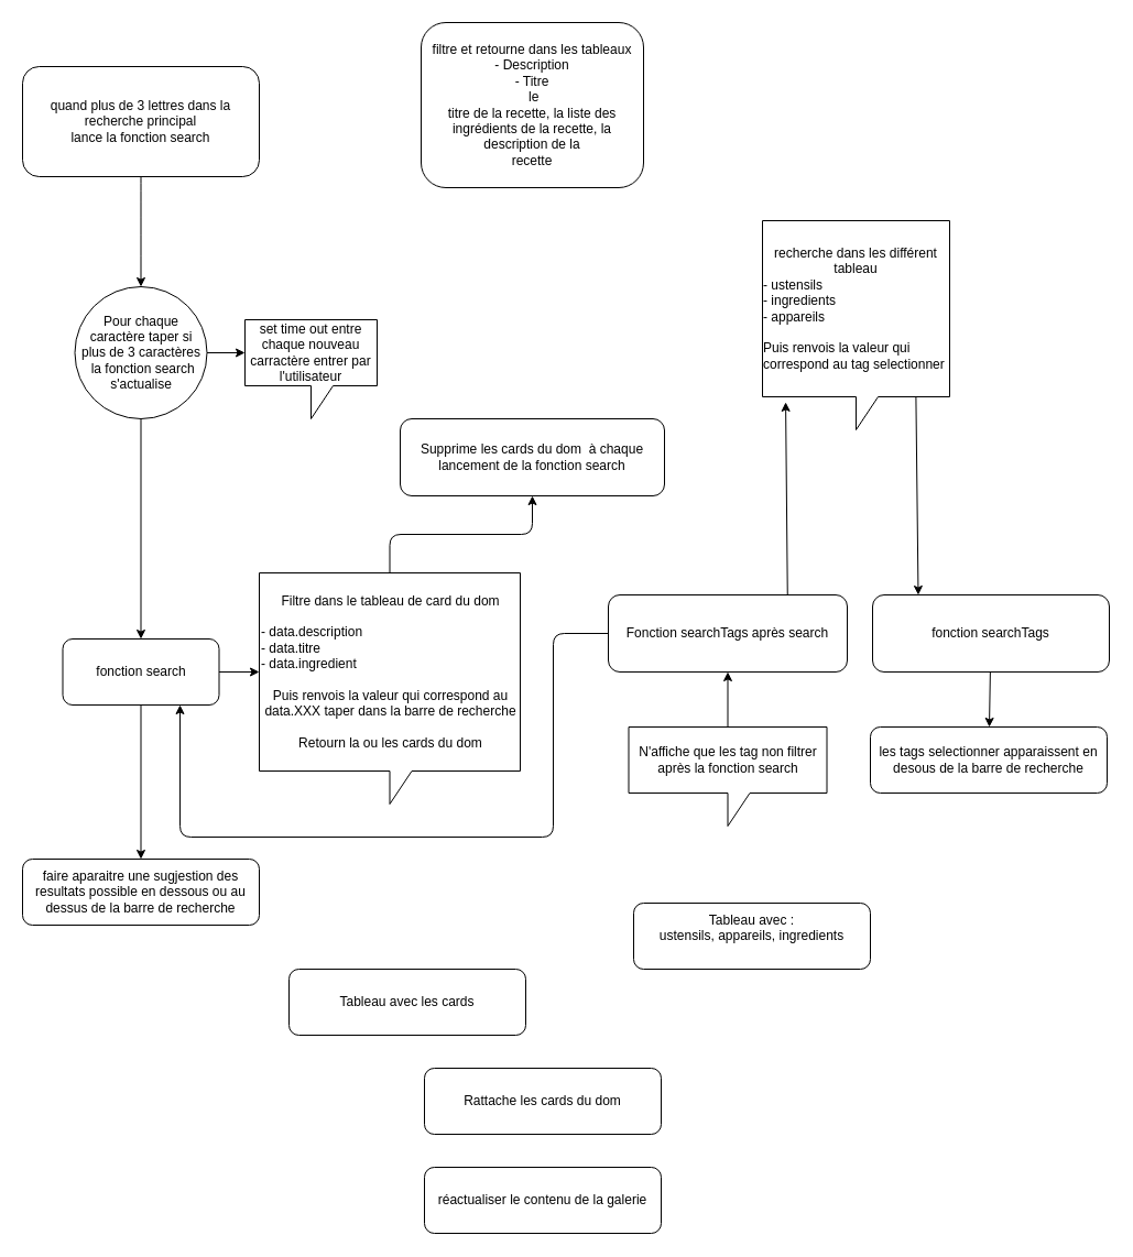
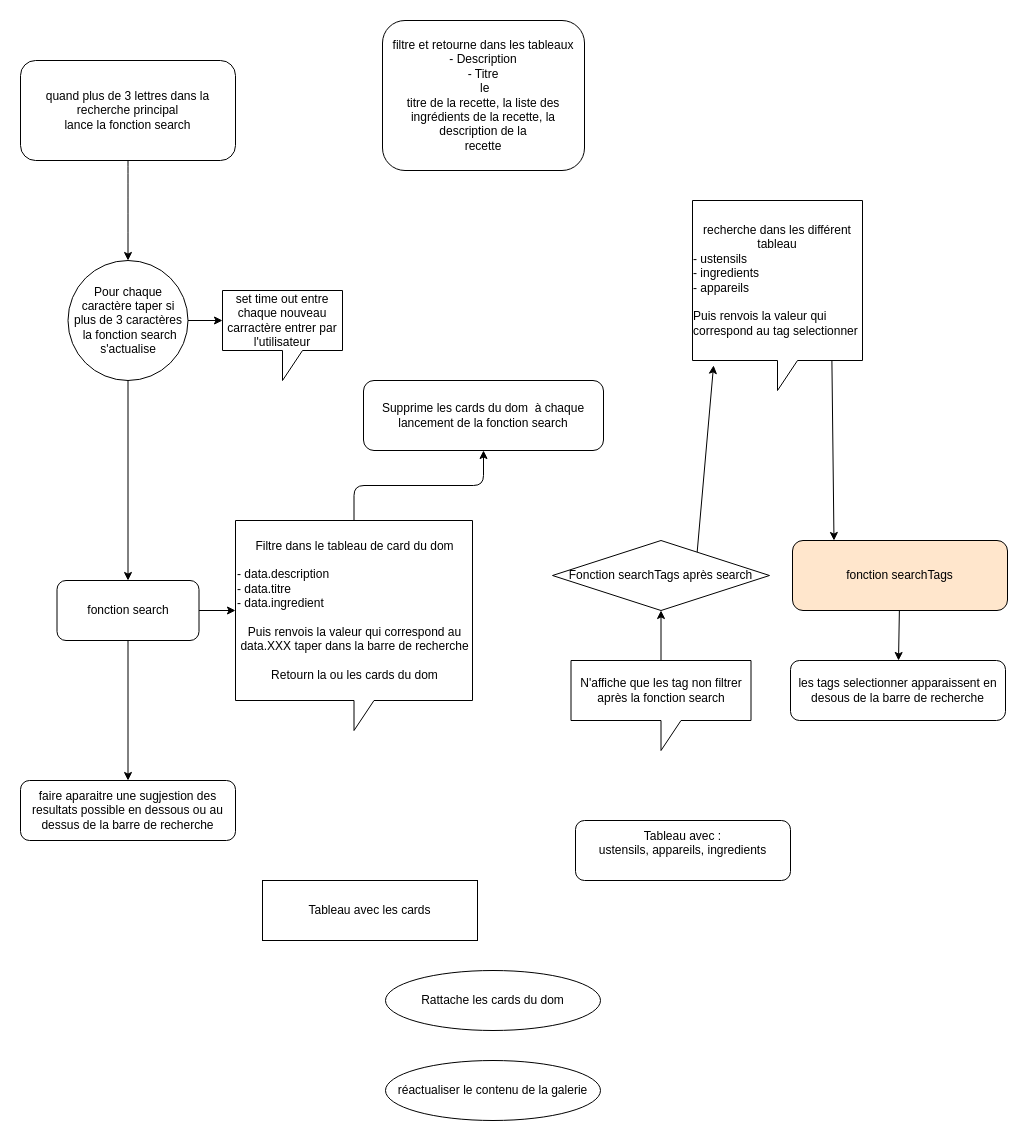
  <mxCell id="0" />
  <mxCell id="1" parent="0" />
  <mxCell id="2" value="" style="edgeStyle=orthogonalEdgeStyle;html=1;curved=1;" edge="1" parent="1" source="3" target="15"><mxGeometry relative="1" as="geometry"><Array as="points"><mxPoint x="128" y="270" /><mxPoint x="128" y="270" /></Array></mxGeometry></mxCell>
  <mxCell id="3" value="quand plus de 3 lettres dans la recherche principal&lt;br&gt;lance la fonction search" style="rounded=1;whiteSpace=wrap;html=1;" vertex="1" parent="1"><mxGeometry x="20" y="60" width="215" height="100" as="geometry" /></mxCell>
  <mxCell id="4" value="" style="edgeStyle=none;html=1;" edge="1" parent="1" source="6" target="18"><mxGeometry relative="1" as="geometry" /></mxCell>
  <mxCell id="5" value="" style="edgeStyle=none;html=1;" edge="1" parent="1" source="6" target="11"><mxGeometry relative="1" as="geometry" /></mxCell>
  <mxCell id="6" value="fonction search" style="rounded=1;whiteSpace=wrap;html=1;" vertex="1" parent="1"><mxGeometry x="56.5" y="580" width="142" height="60" as="geometry" /></mxCell>
  <mxCell id="7" value="" style="edgeStyle=none;html=1;" edge="1" parent="1" source="8" target="12"><mxGeometry relative="1" as="geometry" /></mxCell>
- <mxCell id="8" value="fonction searchTags" style="rounded=1;whiteSpace=wrap;html=1;" vertex="1" parent="1"><mxGeometry x="792" y="540" width="215" height="70" as="geometry" /></mxCell>
+ <mxCell id="8" value="fonction searchTags" style="rounded=1;whiteSpace=wrap;html=1;fillColor=#ffe6cc;" vertex="1" parent="1"><mxGeometry x="792" y="540" width="215" height="70" as="geometry" /></mxCell>
  <mxCell id="9" value="filtre et retourne dans les tableaux&lt;br&gt;- Description&lt;br&gt;- Titre&lt;br&gt;&amp;nbsp;le&lt;br/&gt;titre de la recette, la liste des ingrédients de la recette, la description de la&lt;br/&gt;recette&lt;br&gt;" style="rounded=1;whiteSpace=wrap;html=1;" vertex="1" parent="1"><mxGeometry x="382" width="202" height="150" as="geometry" y="20" /></mxCell>
- <mxCell id="10" value="réactualiser le contenu de la galerie" style="rounded=1;whiteSpace=wrap;html=1;" vertex="1" parent="1"><mxGeometry x="385" y="1060" width="215" height="60" as="geometry" /></mxCell>
+ <mxCell id="10" value="réactualiser le contenu de la galerie" style="ellipse;whiteSpace=wrap;html=1;" vertex="1" parent="1"><mxGeometry x="385" y="1060" width="215" height="60" as="geometry" /></mxCell>
  <mxCell id="11" value="faire aparaitre une sugjestion des resultats possible en dessous ou au dessus de la barre de recherche" style="rounded=1;whiteSpace=wrap;html=1;" vertex="1" parent="1"><mxGeometry x="20" y="780" width="215" height="60" as="geometry" /></mxCell>
  <mxCell id="12" value="les tags selectionner apparaissent en desous de la barre de recherche" style="rounded=1;whiteSpace=wrap;html=1;" vertex="1" parent="1"><mxGeometry x="790" y="660" width="215" height="60" as="geometry" /></mxCell>
  <mxCell id="13" value="" style="edgeStyle=none;html=1;" edge="1" parent="1" source="15" target="16"><mxGeometry relative="1" as="geometry" /></mxCell>
  <mxCell id="14" value="" style="edgeStyle=none;html=1;" edge="1" parent="1" source="15" target="6"><mxGeometry relative="1" as="geometry" /></mxCell>
  <mxCell id="15" value="Pour chaque caractère taper si plus de 3 caractères&lt;br&gt;&amp;nbsp;la fonction search s'actualise" style="ellipse;whiteSpace=wrap;html=1;aspect=fixed;" vertex="1" parent="1"><mxGeometry x="67.5" y="260" width="120" height="120" as="geometry" /></mxCell>
  <mxCell id="16" value="set time out entre chaque nouveau carractère entrer par l'utilisateur" style="shape=callout;whiteSpace=wrap;html=1;perimeter=calloutPerimeter;" vertex="1" parent="1"><mxGeometry x="222" y="290" width="120" height="90" as="geometry" /></mxCell>
  <mxCell id="17" value="" style="edgeStyle=orthogonalEdgeStyle;html=1;elbow=vertical;entryX=0.5;entryY=1;entryDx=0;entryDy=0;" edge="1" parent="1" source="18" target="27"><mxGeometry relative="1" as="geometry"><mxPoint x="482.048" y="480" as="targetPoint" /></mxGeometry></mxCell>
  <mxCell id="18" value="&lt;div style=&quot;text-align: center;&quot;&gt;&lt;span style=&quot;background-color: initial;&quot;&gt;Filtre dans le tableau de card du dom&lt;/span&gt;&lt;/div&gt;&lt;div style=&quot;text-align: center;&quot;&gt;&lt;span style=&quot;background-color: initial;&quot;&gt;&lt;br&gt;&lt;/span&gt;&lt;/div&gt;&lt;div style=&quot;&quot;&gt;&lt;span style=&quot;background-color: initial;&quot;&gt;- data.description&lt;/span&gt;&lt;/div&gt;&lt;div style=&quot;&quot;&gt;&lt;span style=&quot;background-color: initial;&quot;&gt;- data.titre&lt;/span&gt;&lt;/div&gt;&lt;div style=&quot;&quot;&gt;&lt;span style=&quot;background-color: initial;&quot;&gt;- data.ingredient&lt;/span&gt;&lt;/div&gt;&lt;div style=&quot;&quot;&gt;&lt;span style=&quot;background-color: initial;&quot;&gt;&lt;br&gt;&lt;/span&gt;&lt;/div&gt;&lt;div style=&quot;text-align: center;&quot;&gt;Puis renvois la valeur qui correspond au data.XXX taper dans la barre de recherche&lt;span style=&quot;background-color: initial;&quot;&gt;&lt;br&gt;&lt;/span&gt;&lt;/div&gt;&lt;div style=&quot;text-align: center;&quot;&gt;&lt;br&gt;&lt;/div&gt;&lt;div style=&quot;text-align: center;&quot;&gt;Retourn la ou les cards du dom&lt;/div&gt;" style="shape=callout;whiteSpace=wrap;html=1;perimeter=calloutPerimeter;align=left;" vertex="1" parent="1"><mxGeometry x="235" y="520" width="237" height="210" as="geometry" /></mxCell>
  <mxCell id="19" style="edgeStyle=none;html=1;exitX=0.82;exitY=0.84;exitDx=0;exitDy=0;exitPerimeter=0;entryX=0.193;entryY=0;entryDx=0;entryDy=0;entryPerimeter=0;" edge="1" parent="1" source="20" target="8"><mxGeometry relative="1" as="geometry" /></mxCell>
  <mxCell id="20" value="recherche dans les différent tableau&lt;br&gt;&lt;div style=&quot;text-align: left;&quot;&gt;&lt;span style=&quot;background-color: initial;&quot;&gt;- ustensils&lt;/span&gt;&lt;/div&gt;&lt;div style=&quot;text-align: left;&quot;&gt;&lt;span style=&quot;background-color: initial;&quot;&gt;- ingredients&lt;/span&gt;&lt;/div&gt;&lt;div style=&quot;text-align: left;&quot;&gt;&lt;span style=&quot;background-color: initial;&quot;&gt;- appareils&lt;/span&gt;&lt;/div&gt;&lt;div style=&quot;text-align: left;&quot;&gt;&lt;span style=&quot;background-color: initial;&quot;&gt;&lt;br&gt;&lt;/span&gt;&lt;/div&gt;&lt;div style=&quot;text-align: left;&quot;&gt;&lt;span style=&quot;background-color: initial;&quot;&gt;Puis renvois la valeur qui correspond au tag selectionner&lt;/span&gt;&lt;/div&gt;" style="shape=callout;whiteSpace=wrap;html=1;perimeter=calloutPerimeter;points=[[0,0,0,0,0],[0,0.42,0,0,0],[0,0.84,0,0,0],[0.25,0,0,0,0],[0.5,0,0,0,0],[0.5,1,0,0,0],[0.75,0,0,0,0],[0.82,0.84,0,0,0],[1,0,0,0,0],[1,0.42,0,0,0]];" vertex="1" parent="1"><mxGeometry x="692" y="200" width="170" height="190" as="geometry" /></mxCell>
  <mxCell id="21" style="edgeStyle=none;html=1;exitX=0.75;exitY=0;exitDx=0;exitDy=0;entryX=0.124;entryY=0.868;entryDx=0;entryDy=0;entryPerimeter=0;" edge="1" parent="1" source="23" target="20"><mxGeometry relative="1" as="geometry" /></mxCell>
- <mxCell id="22" style="edgeStyle=orthogonalEdgeStyle;html=1;exitX=0;exitY=0.5;exitDx=0;exitDy=0;elbow=vertical;entryX=0.75;entryY=1;entryDx=0;entryDy=0;" edge="1" parent="1" source="23" target="6"><mxGeometry relative="1" as="geometry"><mxPoint x="152" y="700" as="targetPoint" /><Array as="points"><mxPoint x="502" y="575" /><mxPoint x="502" y="760" /><mxPoint x="163" y="760" /></Array></mxGeometry></mxCell>
- <mxCell id="23" value="Fonction searchTags après search" style="rounded=1;whiteSpace=wrap;html=1;" vertex="1" parent="1"><mxGeometry x="552" y="540" width="217" height="70" as="geometry" /></mxCell>
+ <mxCell id="23" value="Fonction searchTags après search" style="rhombus;whiteSpace=wrap;html=1;" vertex="1" parent="1"><mxGeometry x="552" y="540" width="217" height="70" as="geometry" /></mxCell>
  <mxCell id="24" value="" style="edgeStyle=none;html=1;" edge="1" parent="1" source="25" target="23"><mxGeometry relative="1" as="geometry" /></mxCell>
  <mxCell id="25" value="N'affiche que les tag non filtrer après la fonction search" style="shape=callout;whiteSpace=wrap;html=1;perimeter=calloutPerimeter;" vertex="1" parent="1"><mxGeometry x="570.5" y="660" width="180" height="90" as="geometry" /></mxCell>
- <mxCell id="26" value="Rattache les cards du dom" style="rounded=1;whiteSpace=wrap;html=1;" vertex="1" parent="1"><mxGeometry x="385" y="970" width="215" height="60" as="geometry" /></mxCell>
+ <mxCell id="26" value="Rattache les cards du dom" style="ellipse;whiteSpace=wrap;html=1;" vertex="1" parent="1"><mxGeometry x="385" y="970" width="215" height="60" as="geometry" /></mxCell>
  <mxCell id="27" value="Supprime les cards du dom&amp;nbsp; à chaque lancement de la fonction search" style="rounded=1;whiteSpace=wrap;html=1;" vertex="1" parent="1"><mxGeometry x="363" y="380" width="240" height="70" as="geometry" /></mxCell>
- <mxCell id="28" value="Tableau avec les cards" style="rounded=1;whiteSpace=wrap;html=1;" vertex="1" parent="1"><mxGeometry x="262" y="880" width="215" height="60" as="geometry" /></mxCell>
+ <mxCell id="28" value="Tableau avec les cards" style="whiteSpace=wrap;html=1;rounded=0;" vertex="1" parent="1"><mxGeometry x="262" y="880" width="215" height="60" as="geometry" /></mxCell>
  <mxCell id="29" value="Tableau avec :&lt;br&gt;ustensils, appareils, ingredients&lt;br&gt;&lt;span style=&quot;color: rgba(0, 0, 0, 0); font-family: monospace; font-size: 0px; text-align: start;&quot;&gt;% 3CmxGraphModel%3E%3Croot%3E%3CmxCell%20id%3D%220%22%2F%3E%3CmxCell%20id%3D%221%22%20parent%3D%220%22%2F%3E%3CmxCell%20id%3D%222%22%20value%3D%22Rattache%20les%20cards%20du%20dom%22%20style%3D%22rounded%3D1%3BwhiteSpace%3Dwrap%3Bhtml%3D1%3B%22%20vertex%3D%221%22%20parent%3D%221%22%3E%3CmxGeometry%20x%3D%22443%22%20y%3D%22840%22%20width%3D%22215%22%20height%3D%2260%22%20as%3D%22geometry%22%2F%3E%3C%2FmxCell%3E%3C%2Froot%3E%3C%2FmxGraphModel%3E&lt;/span&gt;&lt;span style=&quot;color: rgba(0, 0, 0, 0); font-family: monospace; font-size: 0px; text-align: start;&quot;&gt;%3CmxGraphModel%3E%3Croot%3E%3CmxCell%20id%3D%220%22%2F%3E%3CmxCell%20id%3D%221%22%20parent%3D%220%22%2F%3E%3CmxCell%20id%3D%222%22%20value%3D%22Rattache%20les%20cards%20du%20dom%22%20style%3D%22rounded%3D1%3BwhiteSpace%3Dwrap%3Bhtml%3D1%3B%22%20vertex%3D%221%22%20parent%3D%221%22%3E%3CmxGeometry%20x%3D%22443%22%20y%3D%22840%22%20width%3D%22215%22%20height%3D%2260%22%20as%3D%22geometry%22%2F%3E%3C%2FmxCell%3E%3C%2Froot%3E%3C%2FmxGraphModel%3E&lt;/span&gt;&lt;span style=&quot;color: rgba(0, 0, 0, 0); font-family: monospace; font-size: 0px; text-align: start;&quot;&gt;%3CmxGraphModel%3E%3Croot%3E%3CmxCell%20id%3D%220%22%2F%3E%3CmxCell%20id%3D%221%22%20parent%3D%220%22%2F%3E%3CmxCell%20id%3D%222%22%20value%3D%22Rattache%20les%20cards%20du%20dom%22%20style%3D%22rounded%3D1%3BwhiteSpace%3Dwrap%3Bhtml%3D1%3B%22%20vertex%3D%221%22%20parent%3D%221%22%3E%3CmxGeometry%20x%3D%22443%22%20y%3D%22840%22%20width%3D%22215%22%20height%3D%2260%22%20as%3D%22geometry%22%2F%3E%3C%2FmxCell%3E%3C%2Froot%3E%3C%2FmxGraphModel%3E&lt;/span&gt;" style="rounded=1;whiteSpace=wrap;html=1;" vertex="1" parent="1"><mxGeometry x="575" y="820" width="215" height="60" as="geometry" /></mxCell>
